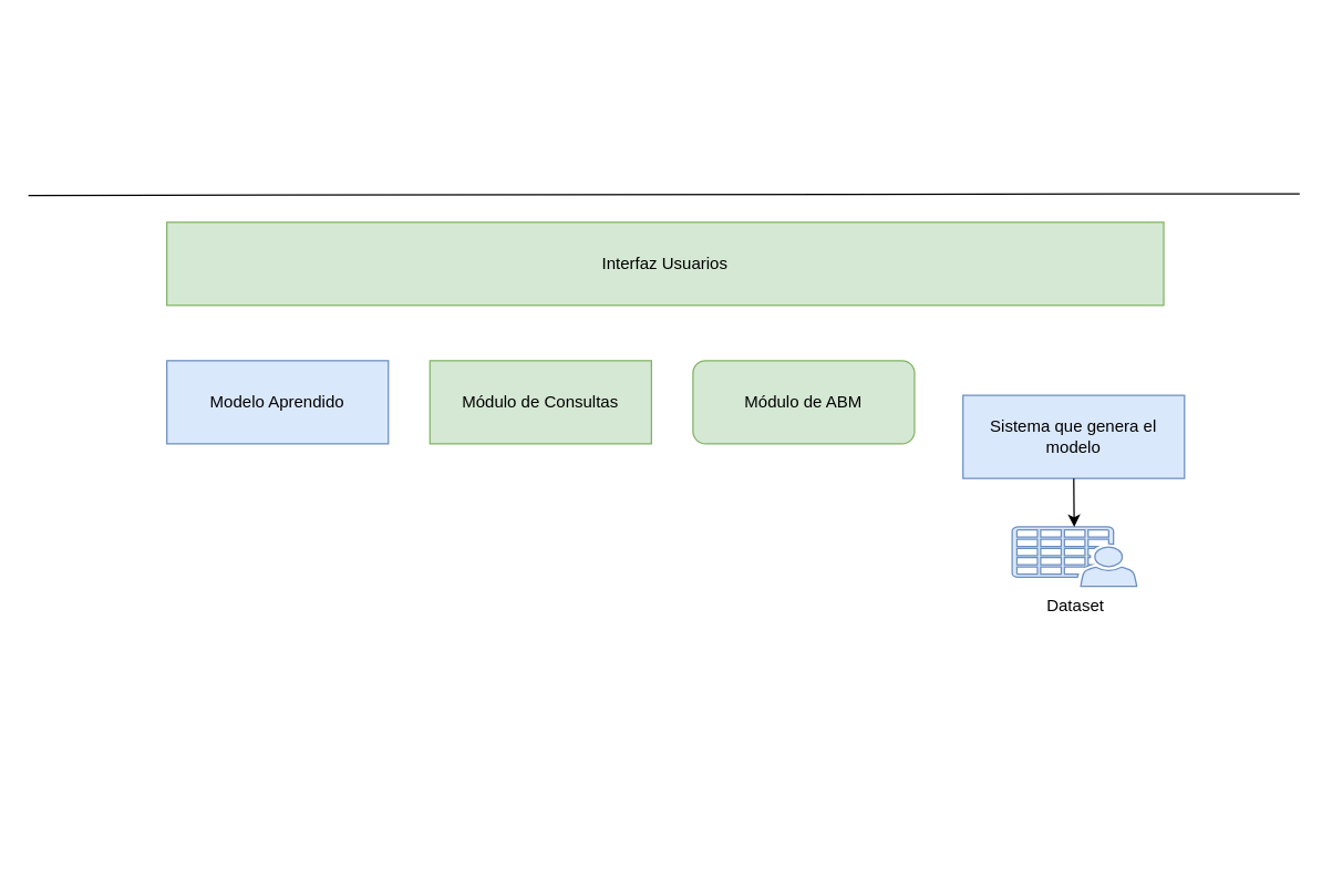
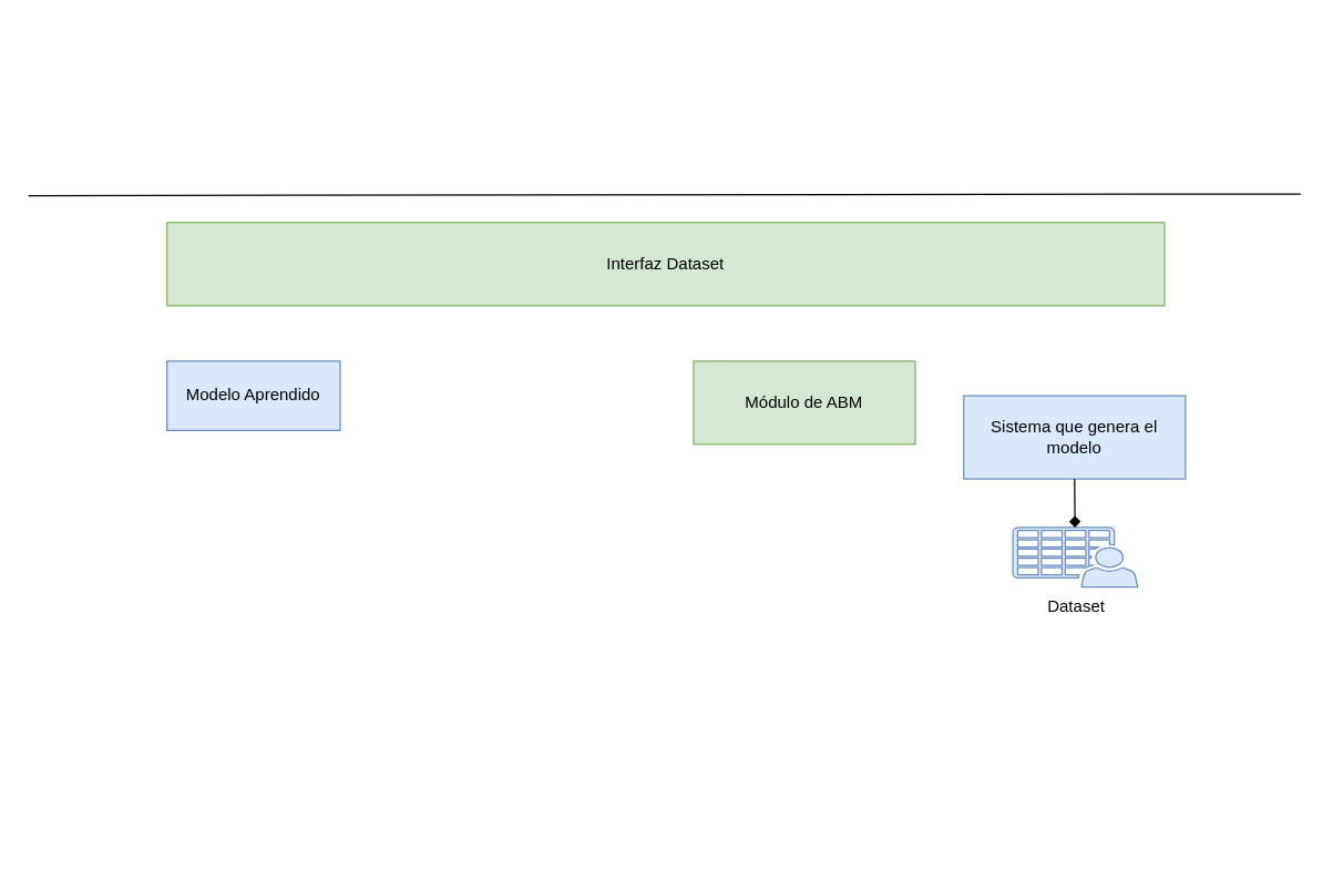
  <mxCell id="0" />
  <mxCell id="1" parent="0" />
  <mxCell id="2" value="" style="rounded=0;whiteSpace=wrap;html=1;fillColor=none;" parent="1" vertex="1"><mxGeometry x="100" y="70" width="760" height="480" as="geometry" /></mxCell>
  <mxCell id="3" value="" style="rounded=0;whiteSpace=wrap;html=1;dashed=1;strokeColor=#ffffff;" parent="1" vertex="1"><mxGeometry x="20" y="20" width="920" height="600" as="geometry" /></mxCell>
  <mxCell id="4" value="" style="endArrow=none;html=1;rounded=0;entryX=0;entryY=0.201;entryDx=0;entryDy=0;entryPerimeter=0;exitX=0.998;exitY=0.199;exitDx=0;exitDy=0;exitPerimeter=0;" parent="1" source="3" target="3" edge="1"><mxGeometry width="50" height="50" relative="1" as="geometry"><mxPoint x="890" y="138" as="sourcePoint" /><mxPoint x="670" y="256.4" as="targetPoint" /></mxGeometry></mxCell>
- <mxCell id="5" value="Interfaz Usuarios" style="rounded=0;whiteSpace=wrap;html=1;fillColor=#d5e8d4;strokeColor=#82b366;" parent="1" vertex="1"><mxGeometry x="120" y="160" width="720" height="60" as="geometry" /></mxCell>
- <mxCell id="6" value="Modelo Aprendido" style="rounded=0;whiteSpace=wrap;html=1;fillColor=#dae8fc;strokeColor=#6c8ebf;" parent="1" vertex="1"><mxGeometry x="120" y="260" width="160" height="60" as="geometry" /></mxCell>
- <mxCell id="7" value="Módulo de Consultas" style="rounded=0;whiteSpace=wrap;html=1;fillColor=#d5e8d4;strokeColor=#82b366;" parent="1" vertex="1"><mxGeometry x="310" y="260" width="160" height="60" as="geometry" /></mxCell>
- <mxCell id="8" value="Módulo de ABM" style="whiteSpace=wrap;html=1;fillColor=#d5e8d4;strokeColor=#82b366;rounded=1;" parent="1" vertex="1"><mxGeometry x="500" y="260" width="160" height="60" as="geometry" /></mxCell>
+ <mxCell id="5" value="Interfaz Dataset" style="rounded=0;whiteSpace=wrap;html=1;fillColor=#d5e8d4;strokeColor=#82b366;" parent="1" vertex="1"><mxGeometry x="120" y="160" width="720" height="60" as="geometry" /></mxCell>
+ <mxCell id="6" value="Modelo Aprendido" style="rounded=0;whiteSpace=wrap;html=1;fillColor=#dae8fc;strokeColor=#6c8ebf;" parent="1" vertex="1"><mxGeometry x="120" y="260" width="125" height="50" as="geometry" /></mxCell>
+ <mxCell id="8" value="Módulo de ABM" style="rounded=0;whiteSpace=wrap;html=1;fillColor=#d5e8d4;strokeColor=#82b366;" parent="1" vertex="1"><mxGeometry x="500" y="260" width="160" height="60" as="geometry" /></mxCell>
  <mxCell id="9" value="Sistema que genera el modelo" style="rounded=0;whiteSpace=wrap;html=1;fillColor=#dae8fc;strokeColor=#6c8ebf;" parent="1" vertex="1"><mxGeometry x="695" y="285" width="160" height="60" as="geometry" /></mxCell>
  <mxCell id="10" value="Dataset&lt;div&gt;&lt;br&gt;&lt;/div&gt;" style="sketch=0;pointerEvents=1;shadow=0;dashed=0;html=1;labelPosition=center;verticalLabelPosition=bottom;verticalAlign=top;outlineConnect=0;align=center;shape=mxgraph.office.users.csv_file;fillColor=#dae8fc;strokeColor=#6c8ebf;" parent="1" vertex="1"><mxGeometry x="730.5" y="380" width="90" height="43" as="geometry" /></mxCell>
- <mxCell id="11" value="" style="endArrow=classic;html=1;rounded=0;exitX=0.5;exitY=1;exitDx=0;exitDy=0;" parent="1" source="9" target="10" edge="1"><mxGeometry width="50" height="50" relative="1" as="geometry"><mxPoint x="410" y="340" as="sourcePoint" /><mxPoint x="500" y="400" as="targetPoint" /></mxGeometry></mxCell>
+ <mxCell id="11" value="" style="endArrow=diamond;html=1;rounded=0;exitX=0.5;exitY=1;exitDx=0;exitDy=0;" parent="1" source="9" target="10" edge="1"><mxGeometry width="50" height="50" relative="1" as="geometry"><mxPoint x="410" y="340" as="sourcePoint" /><mxPoint x="500" y="400" as="targetPoint" /></mxGeometry></mxCell>
